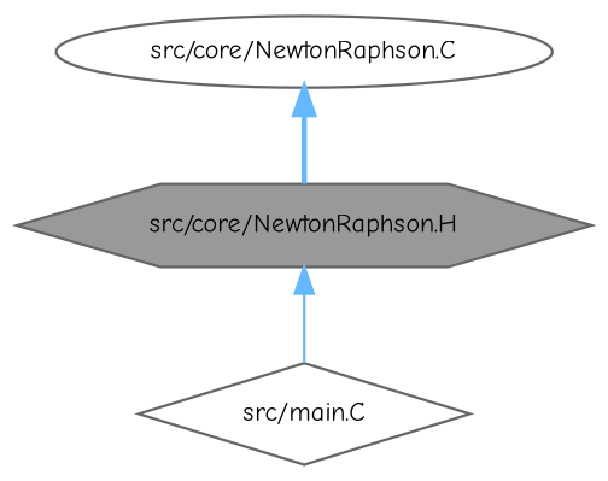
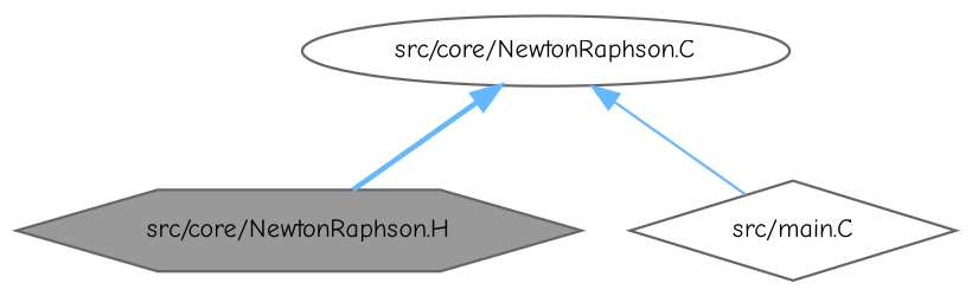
  digraph {
    fontname="Comic Neue"
    node [color=grey40 fillcolor=white fontname="Comic Neue" fontsize=10 style=filled]
    edge [color=steelblue1 dir=back fontname="Comic Neue" fontsize=10 labelfontname=Helvetica labelfontsize=10]
    n1 [color=gray40 fillcolor=grey60 fontcolor=black height=0.2 label="src/core/NewtonRaphson.H" shape=hexagon width=0.4]
    n2 [height=0.2 label="src/main.C" shape=diamond width=0.4]
    n3 [height=0.2 label="src/core/NewtonRaphson.C" shape=ellipse width=0.4]
-   n1 -> n2 [style=solid]
+   n3 -> n2 [style=solid]
    n3 -> n1 [style=bold]
  }
